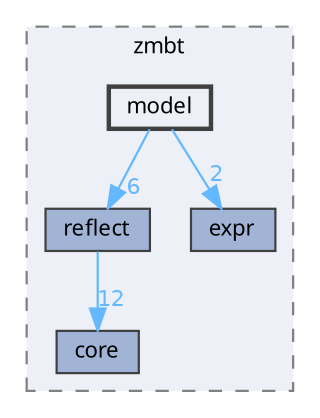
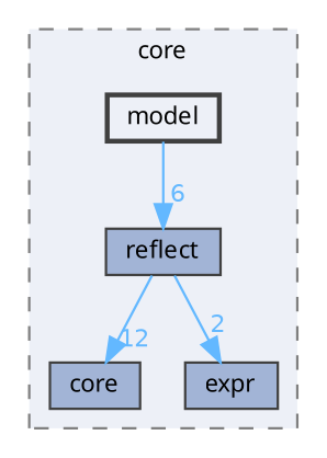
  digraph {
    compound=true
    fontname="Noto Sans"
    node [color=grey25 fillcolor="#a2b4d6" fontname="Noto Sans" fontsize=10 shape=box style=filled]
    edge [color=steelblue1 fontcolor=steelblue1 fontname="Noto Sans" fontsize=10 labeldistance=1.5 labelfontname=Helvetica labelfontsize=10]
    n1 [height=0.2 label=core width=0.4]
    n2 [height=0.2 label=reflect width=0.4]
    n3 [height=0.2 label=expr width=0.4]
    n4 [fillcolor="#edf0f7" height=0.2 label=model style="filled,bold" width=0.4]
    subgraph cluster_1 {
      bgcolor="#edf0f7"
      fontsize=10
-     label=zmbt
+     label=core
      pencolor=grey50
      style="filled,dashed"
      n1
      n2
      n3
      n4
    }
    n2 -> n1 [headlabel=12]
    n4 -> n2 [headlabel=6]
-   n4 -> n3 [headlabel=2]
+   n2 -> n3 [headlabel=2]
  }
